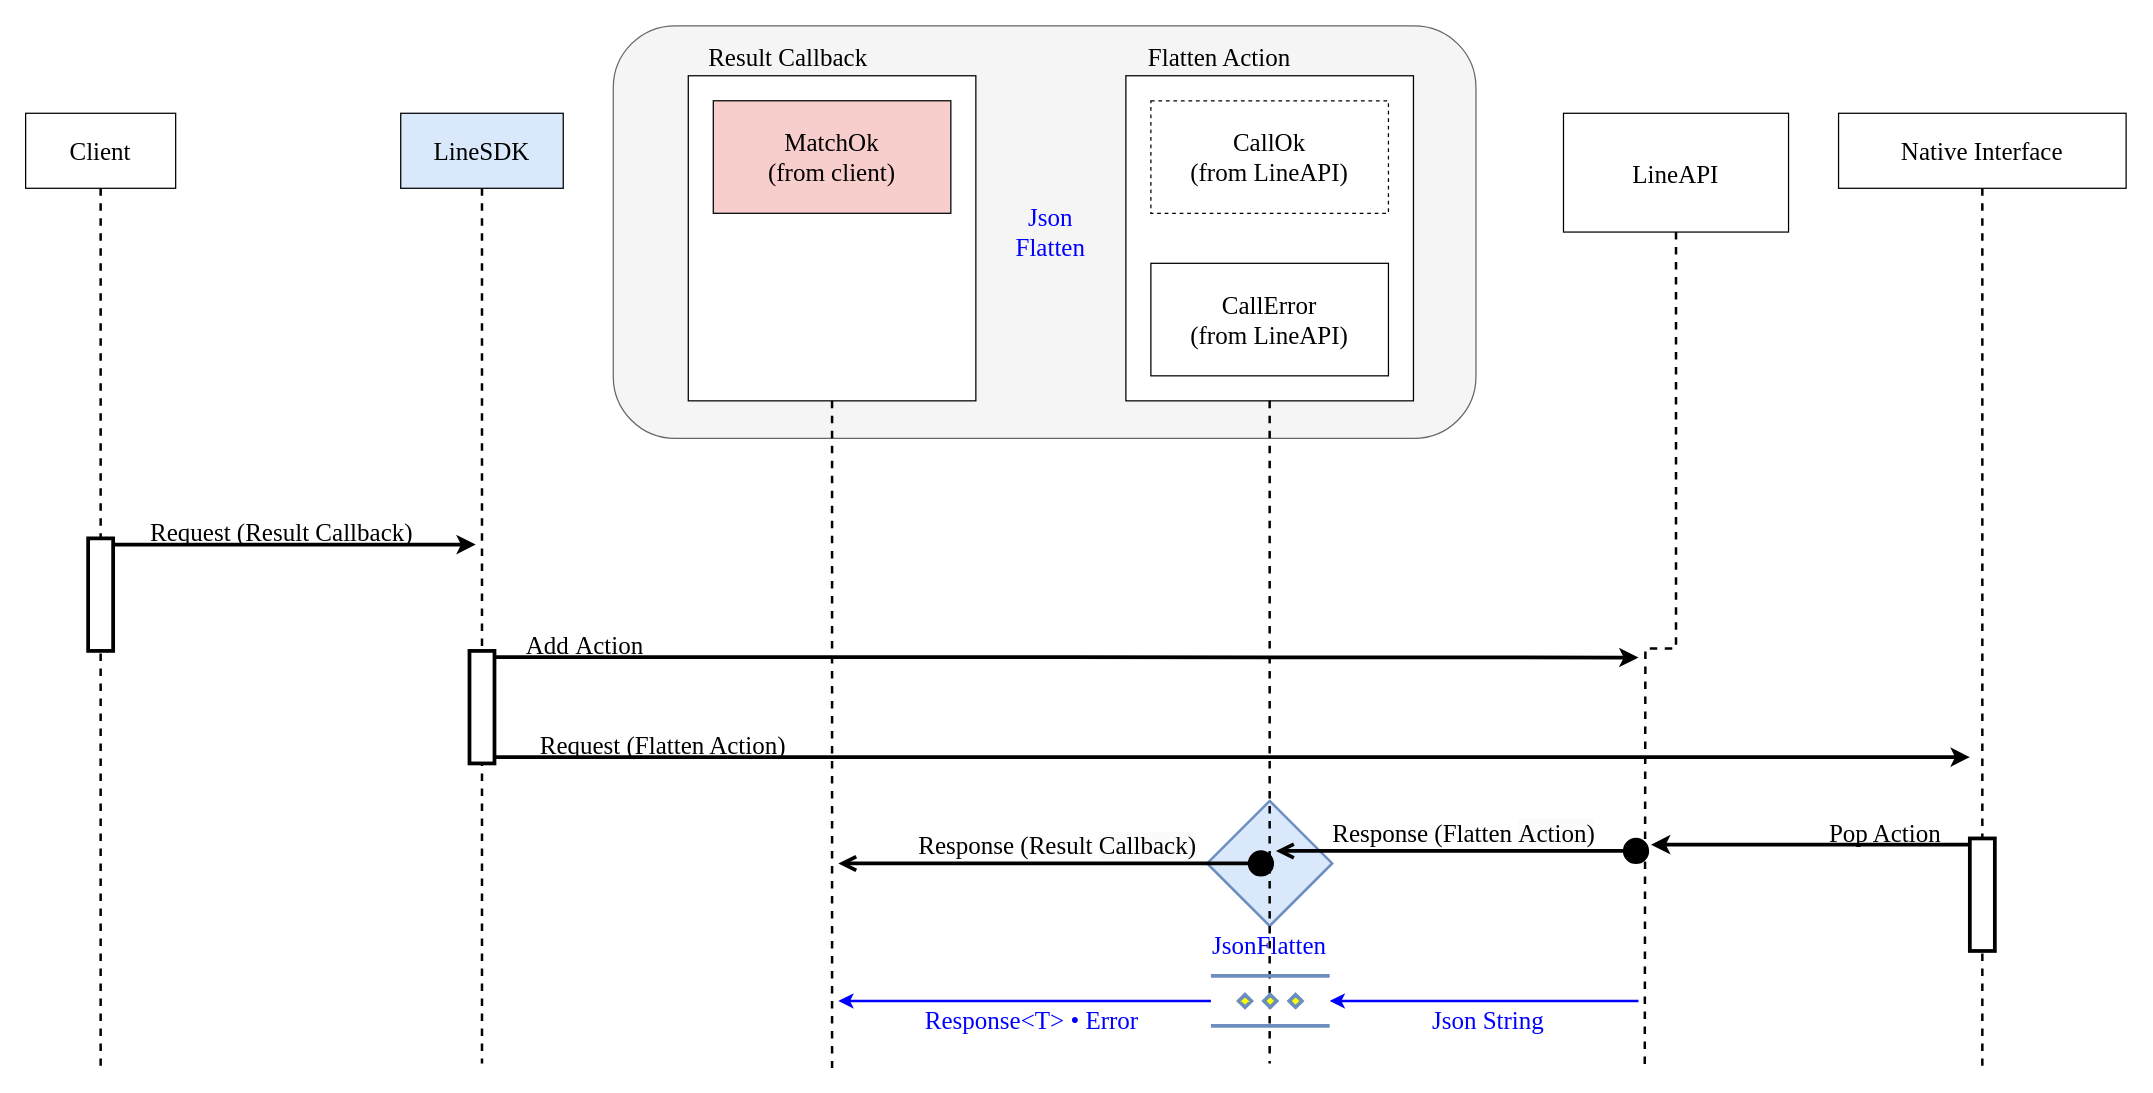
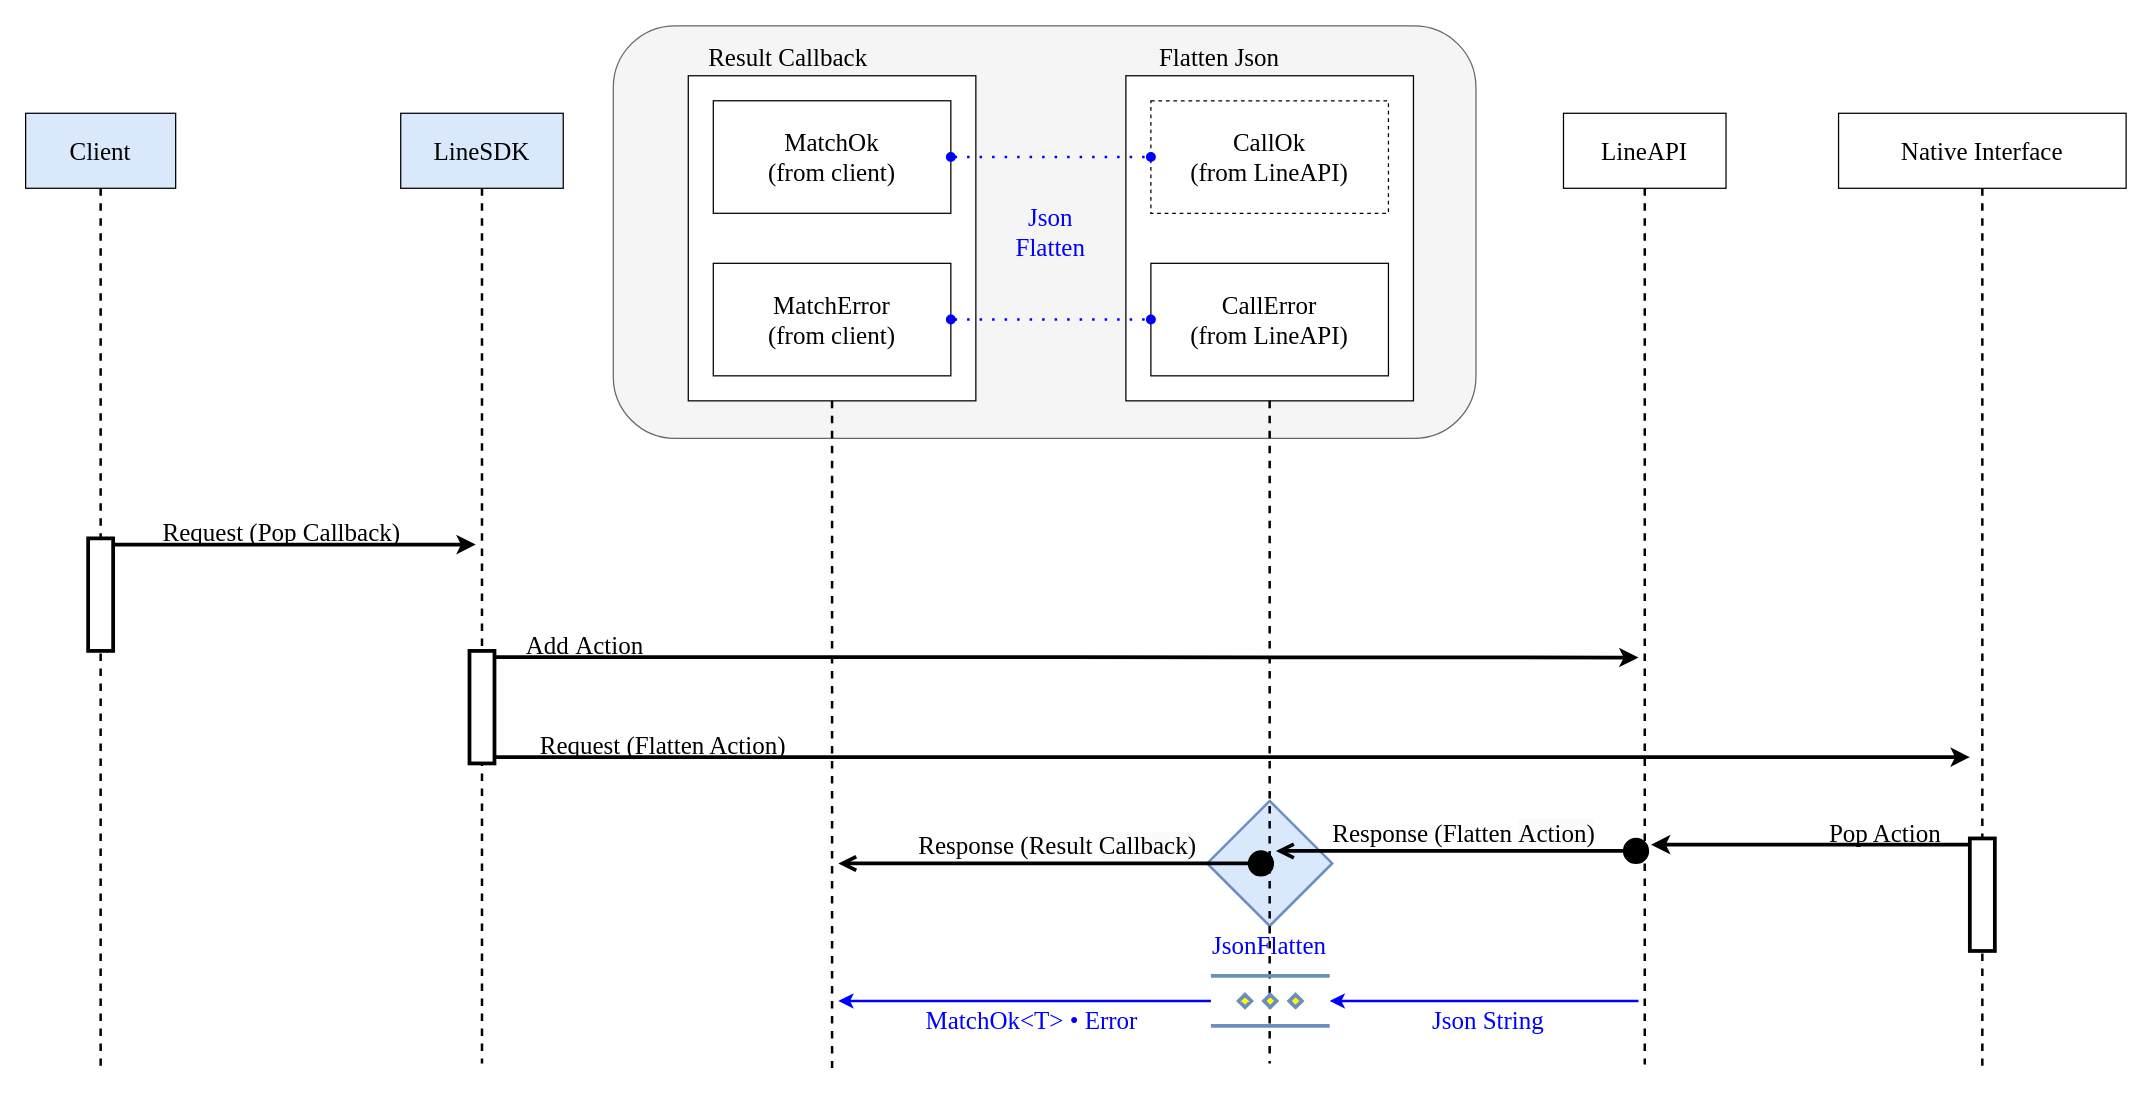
  <mxCell id="0" />
  <mxCell id="1" parent="0" />
  <mxCell id="2" value="" style="strokeWidth=2;html=1;shape=mxgraph.flowchart.decision;whiteSpace=wrap;fillColor=#dae8fc;strokeColor=#6c8ebf;gradientColor=none;shadow=0;" vertex="1" parent="1"><mxGeometry x="965" y="640" width="100" height="100" as="geometry" /></mxCell>
  <mxCell id="3" value="" style="rounded=1;whiteSpace=wrap;html=1;fillColor=#f5f5f5;fontColor=#333333;strokeColor=#666666;" vertex="1" parent="1"><mxGeometry x="490" y="20" width="690" height="330" as="geometry" /></mxCell>
  <mxCell id="4" style="edgeStyle=orthogonalEdgeStyle;rounded=0;orthogonalLoop=1;jettySize=auto;html=1;endArrow=none;endFill=0;dashed=1;strokeWidth=2;" edge="1" parent="1" source="5"><mxGeometry relative="1" as="geometry"><mxPoint x="80" y="851.778" as="targetPoint" /></mxGeometry></mxCell>
- <mxCell id="5" value="&lt;font style=&quot;font-size: 20px;&quot;&gt;Client&lt;/font&gt;" style="rounded=0;whiteSpace=wrap;html=1;fontFamily=Verdana;" vertex="1" parent="1"><mxGeometry x="20" y="90" width="120" height="60" as="geometry" /></mxCell>
+ <mxCell id="5" value="&lt;font style=&quot;font-size: 20px;&quot;&gt;Client&lt;/font&gt;" style="rounded=0;whiteSpace=wrap;html=1;fontFamily=Verdana;fillColor=#dae8fc;" vertex="1" parent="1"><mxGeometry x="20" y="90" width="120" height="60" as="geometry" /></mxCell>
  <mxCell id="6" style="edgeStyle=orthogonalEdgeStyle;rounded=0;orthogonalLoop=1;jettySize=auto;html=1;strokeWidth=2;endArrow=none;endFill=0;dashed=1;" edge="1" parent="1" source="7"><mxGeometry relative="1" as="geometry"><mxPoint x="385" y="850" as="targetPoint" /></mxGeometry></mxCell>
  <mxCell id="7" value="&lt;font style=&quot;font-size: 20px;&quot;&gt;LineSDK&lt;/font&gt;" style="rounded=0;whiteSpace=wrap;html=1;fontFamily=Verdana;fillColor=#dae8fc;" vertex="1" parent="1"><mxGeometry x="320" y="90" width="130" height="60" as="geometry" /></mxCell>
  <mxCell id="8" style="edgeStyle=orthogonalEdgeStyle;rounded=0;orthogonalLoop=1;jettySize=auto;html=1;strokeWidth=2;dashed=1;endArrow=none;endFill=0;" edge="1" parent="1" source="9"><mxGeometry relative="1" as="geometry"><mxPoint x="1315" y="850.889" as="targetPoint" /></mxGeometry></mxCell>
- <mxCell id="9" value="&lt;font style=&quot;font-size: 20px;&quot;&gt;Line&lt;/font&gt;&lt;span style=&quot;font-size: 20px;&quot;&gt;API&lt;/span&gt;" style="rounded=0;whiteSpace=wrap;html=1;fontFamily=Verdana;" vertex="1" parent="1"><mxGeometry x="1250" y="90" width="180" height="95" as="geometry" /></mxCell>
+ <mxCell id="9" value="&lt;font style=&quot;font-size: 20px;&quot;&gt;Line&lt;/font&gt;&lt;span style=&quot;font-size: 20px;&quot;&gt;API&lt;/span&gt;" style="rounded=0;whiteSpace=wrap;html=1;fontFamily=Verdana;" vertex="1" parent="1"><mxGeometry x="1250" y="90" width="130" height="60" as="geometry" /></mxCell>
  <mxCell id="10" value="" style="group" vertex="1" connectable="0" parent="1"><mxGeometry x="550" y="60" width="230" height="260" as="geometry" /></mxCell>
  <mxCell id="11" style="edgeStyle=orthogonalEdgeStyle;rounded=0;orthogonalLoop=1;jettySize=auto;html=1;strokeWidth=2;endArrow=none;endFill=0;dashed=1;" edge="1" parent="10" source="12"><mxGeometry relative="1" as="geometry"><mxPoint x="115" y="793.556" as="targetPoint" /></mxGeometry></mxCell>
  <mxCell id="12" value="" style="rounded=0;whiteSpace=wrap;html=1;" vertex="1" parent="10"><mxGeometry width="230" height="260" as="geometry" /></mxCell>
- <mxCell id="13" value="&lt;font style=&quot;font-size: 20px;&quot;&gt;MatchOk&lt;/font&gt;&lt;div&gt;&lt;font style=&quot;font-size: 20px;&quot;&gt;(from client)&lt;/font&gt;&lt;/div&gt;" style="rounded=0;whiteSpace=wrap;html=1;fontFamily=Verdana;fillColor=#f8cecc;" vertex="1" parent="10"><mxGeometry x="20" y="20" width="190" height="90" as="geometry" /></mxCell>
+ <mxCell id="13" value="&lt;font style=&quot;font-size: 20px;&quot;&gt;MatchOk&lt;/font&gt;&lt;div&gt;&lt;font style=&quot;font-size: 20px;&quot;&gt;(from client)&lt;/font&gt;&lt;/div&gt;" style="rounded=0;whiteSpace=wrap;html=1;fontFamily=Verdana;" vertex="1" parent="10"><mxGeometry x="20" y="20" width="190" height="90" as="geometry" /></mxCell>
+ <mxCell id="14" value="&lt;font style=&quot;font-size: 20px;&quot;&gt;MatchError&lt;/font&gt;&lt;div&gt;&lt;font style=&quot;font-size: 20px;&quot;&gt;(from client)&lt;/font&gt;&lt;/div&gt;" style="rounded=0;whiteSpace=wrap;html=1;fontFamily=Verdana;" vertex="1" parent="10"><mxGeometry x="20" y="150" width="190" height="90" as="geometry" /></mxCell>
  <mxCell id="15" value="" style="group" vertex="1" connectable="0" parent="1"><mxGeometry x="900" y="60" width="230" height="260" as="geometry" /></mxCell>
  <mxCell id="16" value="" style="rounded=0;whiteSpace=wrap;html=1;" vertex="1" parent="15"><mxGeometry width="230" height="260" as="geometry" /></mxCell>
  <mxCell id="17" value="&lt;font style=&quot;font-size: 20px;&quot;&gt;CallOk&lt;/font&gt;&lt;div&gt;&lt;font style=&quot;font-size: 20px;&quot;&gt;(from LineAPI)&lt;/font&gt;&lt;/div&gt;" style="rounded=0;whiteSpace=wrap;html=1;fontFamily=Verdana;dashed=1;" vertex="1" parent="15"><mxGeometry x="20" y="20" width="190" height="90" as="geometry" /></mxCell>
  <mxCell id="18" value="&lt;font style=&quot;font-size: 20px;&quot;&gt;CallError&lt;/font&gt;&lt;div&gt;&lt;font style=&quot;font-size: 20px;&quot;&gt;(from LineAPI)&lt;/font&gt;&lt;/div&gt;" style="rounded=0;whiteSpace=wrap;html=1;fontFamily=Verdana;" vertex="1" parent="15"><mxGeometry x="20" y="150" width="190" height="90" as="geometry" /></mxCell>
  <mxCell id="19" style="edgeStyle=orthogonalEdgeStyle;rounded=0;orthogonalLoop=1;jettySize=auto;html=1;strokeWidth=2;endArrow=none;endFill=0;dashed=1;" edge="1" parent="1" source="20"><mxGeometry relative="1" as="geometry"><mxPoint x="1585" y="851.778" as="targetPoint" /></mxGeometry></mxCell>
  <mxCell id="20" value="&lt;font style=&quot;font-size: 20px;&quot;&gt;Native Interface&lt;/font&gt;" style="rounded=0;whiteSpace=wrap;html=1;fontFamily=Verdana;" vertex="1" parent="1"><mxGeometry x="1470" y="90" width="230" height="60" as="geometry" /></mxCell>
  <mxCell id="21" style="edgeStyle=orthogonalEdgeStyle;rounded=0;orthogonalLoop=1;jettySize=auto;html=1;strokeWidth=2;endArrow=none;endFill=0;dashed=1;exitX=0.5;exitY=1;exitDx=0;exitDy=0;" edge="1" parent="1" source="16"><mxGeometry relative="1" as="geometry"><mxPoint x="1015" y="850" as="targetPoint" /><mxPoint x="1010" y="360" as="sourcePoint" /></mxGeometry></mxCell>
  <mxCell id="22" value="&lt;font face=&quot;Verdana&quot; style=&quot;font-size: 20px;&quot;&gt;Result Callback&lt;/font&gt;" style="text;html=1;align=center;verticalAlign=middle;whiteSpace=wrap;rounded=0;" vertex="1" parent="1"><mxGeometry x="550" y="30" width="160" height="30" as="geometry" /></mxCell>
  <mxCell id="23" style="edgeStyle=orthogonalEdgeStyle;rounded=0;orthogonalLoop=1;jettySize=auto;html=1;curved=0;exitX=1;exitY=0;exitDx=0;exitDy=5;exitPerimeter=0;strokeWidth=3;" edge="1" parent="1" source="24"><mxGeometry relative="1" as="geometry"><mxPoint x="380" y="435" as="targetPoint" /></mxGeometry></mxCell>
  <mxCell id="24" value="" style="html=1;points=[[0,0,0,0,5],[0,1,0,0,-5],[1,0,0,0,5],[1,1,0,0,-5]];perimeter=orthogonalPerimeter;outlineConnect=0;targetShapes=umlLifeline;portConstraint=eastwest;newEdgeStyle={&quot;curved&quot;:0,&quot;rounded&quot;:0};strokeWidth=3;" vertex="1" parent="1"><mxGeometry x="70" y="430" width="20" height="90" as="geometry" /></mxCell>
- <mxCell id="25" value="&lt;font face=&quot;Verdana&quot; style=&quot;font-size: 20px;&quot;&gt;Request (Result Callback)&lt;/font&gt;" style="text;html=1;align=center;verticalAlign=middle;whiteSpace=wrap;rounded=0;" vertex="1" parent="1"><mxGeometry x="90" y="410" width="270" height="30" as="geometry" /></mxCell>
+ <mxCell id="25" value="&lt;font face=&quot;Verdana&quot; style=&quot;font-size: 20px;&quot;&gt;Request (Pop Callback)&lt;/font&gt;" style="text;html=1;align=center;verticalAlign=middle;whiteSpace=wrap;rounded=0;" vertex="1" parent="1"><mxGeometry x="90" y="410" width="270" height="30" as="geometry" /></mxCell>
+ <mxCell id="26" style="edgeStyle=orthogonalEdgeStyle;rounded=0;orthogonalLoop=1;jettySize=auto;html=1;exitX=1;exitY=0.5;exitDx=0;exitDy=0;entryX=0;entryY=0.5;entryDx=0;entryDy=0;startArrow=oval;startFill=1;endArrow=oval;endFill=1;strokeWidth=2;dashed=1;dashPattern=1 4;strokeColor=#0000FF;" edge="1" parent="1" source="13" target="17"><mxGeometry relative="1" as="geometry" /></mxCell>
+ <mxCell id="27" style="edgeStyle=orthogonalEdgeStyle;rounded=0;orthogonalLoop=1;jettySize=auto;html=1;exitX=1;exitY=0.5;exitDx=0;exitDy=0;entryX=0;entryY=0.5;entryDx=0;entryDy=0;strokeWidth=2;endArrow=oval;endFill=1;startArrow=oval;startFill=1;dashed=1;dashPattern=1 4;strokeColor=#0000FF;" edge="1" parent="1" source="14" target="18"><mxGeometry relative="1" as="geometry" /></mxCell>
  <mxCell id="28" value="&lt;div&gt;&lt;font style=&quot;font-size: 20px;&quot;&gt;Json&lt;/font&gt;&lt;/div&gt;&lt;font style=&quot;font-size: 20px;&quot;&gt;Flatten&lt;/font&gt;" style="text;html=1;align=center;verticalAlign=middle;whiteSpace=wrap;rounded=0;fontFamily=Verdana;fontColor=#0000FF;" vertex="1" parent="1"><mxGeometry x="780" y="155" width="120" height="60" as="geometry" /></mxCell>
  <mxCell id="29" style="edgeStyle=orthogonalEdgeStyle;rounded=0;orthogonalLoop=1;jettySize=auto;html=1;curved=0;exitX=1;exitY=0;exitDx=0;exitDy=5;exitPerimeter=0;strokeWidth=3;" edge="1" parent="1" source="31"><mxGeometry relative="1" as="geometry"><mxPoint x="1310" y="525.333" as="targetPoint" /></mxGeometry></mxCell>
  <mxCell id="30" style="edgeStyle=orthogonalEdgeStyle;rounded=0;orthogonalLoop=1;jettySize=auto;html=1;curved=0;exitX=1;exitY=1;exitDx=0;exitDy=-5;exitPerimeter=0;strokeWidth=3;" edge="1" parent="1"><mxGeometry relative="1" as="geometry"><mxPoint x="1575" y="605" as="targetPoint" /><mxPoint x="390" y="605" as="sourcePoint" /></mxGeometry></mxCell>
  <mxCell id="31" value="" style="html=1;points=[[0,0,0,0,5],[0,1,0,0,-5],[1,0,0,0,5],[1,1,0,0,-5]];perimeter=orthogonalPerimeter;outlineConnect=0;targetShapes=umlLifeline;portConstraint=eastwest;newEdgeStyle={&quot;curved&quot;:0,&quot;rounded&quot;:0};strokeWidth=3;" vertex="1" parent="1"><mxGeometry x="375" y="520" width="20" height="90" as="geometry" /></mxCell>
- <mxCell id="32" value="&lt;font face=&quot;Verdana&quot; style=&quot;font-size: 20px;&quot;&gt;Flatten Action&lt;/font&gt;" style="text;html=1;align=center;verticalAlign=middle;whiteSpace=wrap;rounded=0;" vertex="1" parent="1"><mxGeometry x="900" y="30" width="150" height="30" as="geometry" /></mxCell>
+ <mxCell id="32" value="&lt;font face=&quot;Verdana&quot; style=&quot;font-size: 20px;&quot;&gt;Flatten Json&lt;/font&gt;" style="text;html=1;align=center;verticalAlign=middle;whiteSpace=wrap;rounded=0;" vertex="1" parent="1"><mxGeometry x="900" y="30" width="150" height="30" as="geometry" /></mxCell>
  <mxCell id="33" value="&lt;font face=&quot;Verdana&quot; style=&quot;font-size: 20px;&quot;&gt;Add&amp;nbsp;&lt;/font&gt;&lt;span style=&quot;font-size: 20px; font-family: Verdana; background-color: transparent; color: light-dark(rgb(0, 0, 0), rgb(255, 255, 255));&quot;&gt;Action&lt;/span&gt;" style="text;html=1;align=center;verticalAlign=middle;whiteSpace=wrap;rounded=0;" vertex="1" parent="1"><mxGeometry x="405" y="500" width="125" height="30" as="geometry" /></mxCell>
  <mxCell id="34" value="&lt;font face=&quot;Verdana&quot; style=&quot;font-size: 20px;&quot;&gt;Request (Flatten Action)&lt;/font&gt;" style="text;html=1;align=center;verticalAlign=middle;whiteSpace=wrap;rounded=0;" vertex="1" parent="1"><mxGeometry x="405" y="580" width="250" height="30" as="geometry" /></mxCell>
  <mxCell id="35" style="edgeStyle=orthogonalEdgeStyle;rounded=0;orthogonalLoop=1;jettySize=auto;html=1;curved=0;exitX=0;exitY=0;exitDx=0;exitDy=5;exitPerimeter=0;strokeWidth=3;" edge="1" parent="1" source="36"><mxGeometry relative="1" as="geometry"><mxPoint x="1320" y="675" as="targetPoint" /></mxGeometry></mxCell>
  <mxCell id="36" value="" style="html=1;points=[[0,0,0,0,5],[0,1,0,0,-5],[1,0,0,0,5],[1,1,0,0,-5]];perimeter=orthogonalPerimeter;outlineConnect=0;targetShapes=umlLifeline;portConstraint=eastwest;newEdgeStyle={&quot;curved&quot;:0,&quot;rounded&quot;:0};strokeWidth=3;" vertex="1" parent="1"><mxGeometry x="1575" y="670" width="20" height="90" as="geometry" /></mxCell>
  <mxCell id="37" value="&lt;font face=&quot;Verdana&quot; style=&quot;font-size: 20px;&quot;&gt;Pop &lt;/font&gt;&lt;span style=&quot;font-size: 20px; font-family: Verdana; background-color: transparent; color: light-dark(rgb(0, 0, 0), rgb(255, 255, 255));&quot;&gt;Action&lt;/span&gt;" style="text;html=1;align=center;verticalAlign=middle;whiteSpace=wrap;rounded=0;" vertex="1" parent="1"><mxGeometry x="1440" y="650" width="135" height="30" as="geometry" /></mxCell>
  <mxCell id="38" value="&lt;font face=&quot;Verdana&quot; style=&quot;font-size: 20px;&quot;&gt;Response (Result&amp;nbsp;&lt;/font&gt;&lt;span style=&quot;font-family: Verdana; font-size: 20px; text-wrap-mode: wrap; background-color: rgb(251, 251, 251);&quot;&gt;Callback)&lt;/span&gt;" style="html=1;verticalAlign=bottom;startArrow=circle;startFill=1;endArrow=open;startSize=6;endSize=8;curved=0;rounded=0;strokeWidth=3;" edge="1" parent="1"><mxGeometry width="80" relative="1" as="geometry"><mxPoint x="1020" y="690" as="sourcePoint" /><mxPoint x="670" y="690" as="targetPoint" /><mxPoint as="offset" /></mxGeometry></mxCell>
  <mxCell id="39" value="&lt;font face=&quot;Verdana&quot; style=&quot;font-size: 20px; color: rgb(0, 0, 255);&quot;&gt;JsonFlatten&lt;/font&gt;" style="text;html=1;align=center;verticalAlign=middle;whiteSpace=wrap;rounded=0;" vertex="1" parent="1"><mxGeometry x="985" y="740" width="60" height="30" as="geometry" /></mxCell>
  <mxCell id="40" style="edgeStyle=orthogonalEdgeStyle;rounded=0;orthogonalLoop=1;jettySize=auto;html=1;endArrow=classic;endFill=1;strokeColor=#0000FF;strokeWidth=2;" edge="1" parent="1" source="42"><mxGeometry relative="1" as="geometry"><mxPoint x="670" y="800" as="targetPoint" /></mxGeometry></mxCell>
  <mxCell id="41" style="edgeStyle=orthogonalEdgeStyle;rounded=0;orthogonalLoop=1;jettySize=auto;html=1;startArrow=classic;startFill=1;endArrow=none;endFill=0;strokeColor=#0000FF;strokeWidth=2;" edge="1" parent="1" source="42"><mxGeometry relative="1" as="geometry"><mxPoint x="1310" y="800" as="targetPoint" /></mxGeometry></mxCell>
  <mxCell id="42" value="" style="verticalLabelPosition=bottom;verticalAlign=top;html=1;shape=mxgraph.flowchart.parallel_mode;pointerEvents=1;fillColor=default;strokeColor=#6c8ebf;strokeWidth=3;" vertex="1" parent="1"><mxGeometry x="968" y="780" width="95" height="40" as="geometry" /></mxCell>
  <mxCell id="43" value="&lt;span style=&quot;font-size: 20px;&quot;&gt;Json String&lt;/span&gt;" style="text;html=1;align=center;verticalAlign=middle;whiteSpace=wrap;rounded=0;fontFamily=Verdana;fontColor=#0000FF;" vertex="1" parent="1"><mxGeometry x="1130" y="800" width="120" height="30" as="geometry" /></mxCell>
- <mxCell id="44" value="&lt;span style=&quot;font-size: 20px;&quot;&gt;Response&amp;lt;T&amp;gt; •&amp;nbsp;Error&lt;/span&gt;" style="text;html=1;align=center;verticalAlign=middle;whiteSpace=wrap;rounded=0;fontFamily=Verdana;fontColor=#0000FF;" vertex="1" parent="1"><mxGeometry x="710" y="800" width="230" height="30" as="geometry" /></mxCell>
+ <mxCell id="44" value="&lt;span style=&quot;font-size: 20px;&quot;&gt;MatchOk&amp;lt;T&amp;gt; •&amp;nbsp;Error&lt;/span&gt;" style="text;html=1;align=center;verticalAlign=middle;whiteSpace=wrap;rounded=0;fontFamily=Verdana;fontColor=#0000FF;" vertex="1" parent="1"><mxGeometry x="710" y="800" width="230" height="30" as="geometry" /></mxCell>
  <mxCell id="45" value="&lt;font face=&quot;Verdana&quot; style=&quot;font-size: 20px;&quot;&gt;Response (Flatten&amp;nbsp;&lt;/font&gt;&lt;span style=&quot;font-family: Verdana; font-size: 20px; text-wrap-mode: wrap; background-color: rgb(251, 251, 251);&quot;&gt;Action)&lt;/span&gt;" style="html=1;verticalAlign=bottom;startArrow=circle;startFill=1;endArrow=open;startSize=6;endSize=8;curved=0;rounded=0;strokeWidth=3;" edge="1" parent="1"><mxGeometry width="80" relative="1" as="geometry"><mxPoint x="1320" y="680" as="sourcePoint" /><mxPoint x="1020" y="680" as="targetPoint" /><mxPoint as="offset" /></mxGeometry></mxCell>
